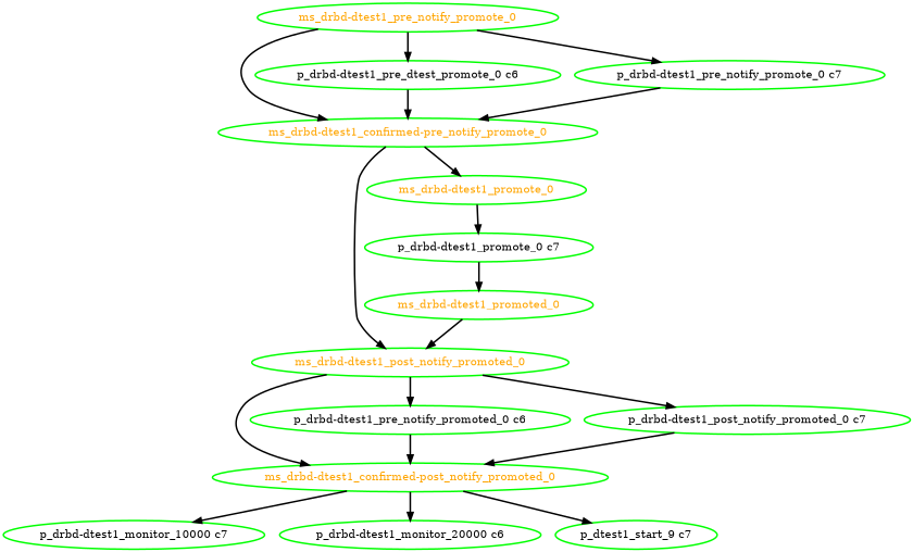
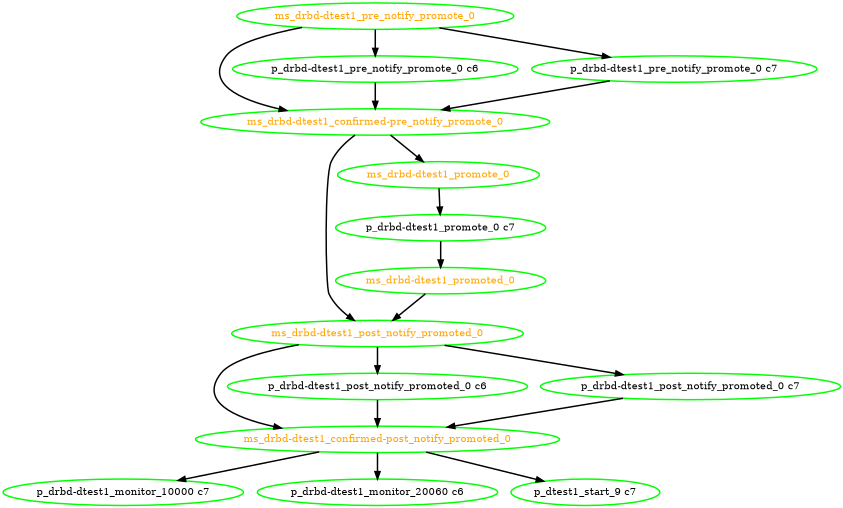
  digraph {
    node [color=green fontcolor=black style=bold]
    edge [style=bold]
    "ms_drbd-dtest1_confirmed-post_notify_promoted_0" [fontcolor=orange]
    "p_drbd-dtest1_monitor_10000 c7"
-   "p_drbd-dtest1_monitor_20000 c6"
+   "p_drbd-dtest1_monitor_20000 c6" [label="p_drbd-dtest1_monitor_20060 c6"]
    n4 [label="p_dtest1_start_9 c7"]
    "ms_drbd-dtest1_confirmed-pre_notify_promote_0" [fontcolor=orange]
    "ms_drbd-dtest1_post_notify_promoted_0" [fontcolor=orange]
    "ms_drbd-dtest1_promote_0" [fontcolor=orange]
-   "p_drbd-dtest1_post_notify_promoted_0 c6" [label="p_drbd-dtest1_pre_notify_promoted_0 c6"]
+   "p_drbd-dtest1_post_notify_promoted_0 c6"
    "p_drbd-dtest1_post_notify_promoted_0 c7"
    "p_drbd-dtest1_promote_0 c7"
    "ms_drbd-dtest1_promoted_0" [fontcolor=orange]
    "ms_drbd-dtest1_pre_notify_promote_0" [fontcolor=orange]
-   "p_drbd-dtest1_pre_notify_promote_0 c6" [label="p_drbd-dtest1_pre_dtest_promote_0 c6"]
+   "p_drbd-dtest1_pre_notify_promote_0 c6"
    "p_drbd-dtest1_pre_notify_promote_0 c7"
    "ms_drbd-dtest1_confirmed-post_notify_promoted_0" -> "p_drbd-dtest1_monitor_10000 c7"
    "ms_drbd-dtest1_confirmed-post_notify_promoted_0" -> "p_drbd-dtest1_monitor_20000 c6"
    "ms_drbd-dtest1_confirmed-post_notify_promoted_0" -> n4
    "ms_drbd-dtest1_confirmed-pre_notify_promote_0" -> "ms_drbd-dtest1_post_notify_promoted_0"
    "ms_drbd-dtest1_confirmed-pre_notify_promote_0" -> "ms_drbd-dtest1_promote_0"
    "ms_drbd-dtest1_post_notify_promoted_0" -> "ms_drbd-dtest1_confirmed-post_notify_promoted_0"
    "ms_drbd-dtest1_post_notify_promoted_0" -> "p_drbd-dtest1_post_notify_promoted_0 c6"
    "ms_drbd-dtest1_post_notify_promoted_0" -> "p_drbd-dtest1_post_notify_promoted_0 c7"
    "ms_drbd-dtest1_promote_0" -> "p_drbd-dtest1_promote_0 c7"
    "p_drbd-dtest1_post_notify_promoted_0 c6" -> "ms_drbd-dtest1_confirmed-post_notify_promoted_0"
    "p_drbd-dtest1_post_notify_promoted_0 c7" -> "ms_drbd-dtest1_confirmed-post_notify_promoted_0"
    "p_drbd-dtest1_promote_0 c7" -> "ms_drbd-dtest1_promoted_0"
    "ms_drbd-dtest1_promoted_0" -> "ms_drbd-dtest1_post_notify_promoted_0"
    "ms_drbd-dtest1_pre_notify_promote_0" -> "ms_drbd-dtest1_confirmed-pre_notify_promote_0"
    "ms_drbd-dtest1_pre_notify_promote_0" -> "p_drbd-dtest1_pre_notify_promote_0 c6"
    "ms_drbd-dtest1_pre_notify_promote_0" -> "p_drbd-dtest1_pre_notify_promote_0 c7"
    "p_drbd-dtest1_pre_notify_promote_0 c6" -> "ms_drbd-dtest1_confirmed-pre_notify_promote_0"
    "p_drbd-dtest1_pre_notify_promote_0 c7" -> "ms_drbd-dtest1_confirmed-pre_notify_promote_0"
  }
